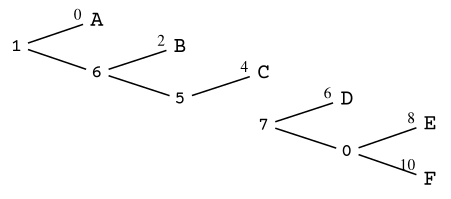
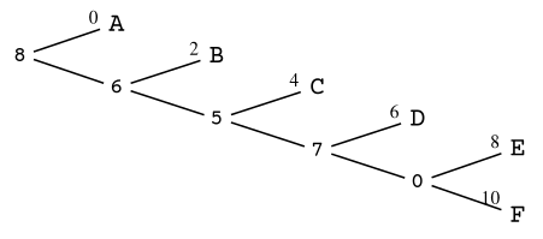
  digraph {
    fontname="Courier Prime"
    rankdir=LR
    node [fixedsize=true fontname="Courier Prime" fontsize=14 shape=plaintext]
    edge [arrowhead=none fontname="Courier Prime" headclip=true labelfontname=Times labelfontsize=10]
-   n1 [fontsize=12 height=.18 label=1 width=.2]
+   n1 [fontsize=12 height=.18 label=8 width=.2]
    n2 [height=.25 label=A width=.25]
    n3 [fontsize=12 height=.18 label=6 width=.2]
    n4 [height=.25 label=B width=.25]
    n5 [fontsize=12 height=.18 label=5 width=.2]
    n6 [height=.25 label=C width=.25]
    n7 [fontsize=12 height=.18 label=7 width=.2]
    n8 [height=.25 label=D width=.25]
    n9 [fontsize=12 height=.18 label=0 width=.2]
    n10 [height=.25 label=E width=.25]
    n11 [height=.25 label=F width=.25]
    n1 -> n2 [headlabel=0]
    n1 -> n3 [headclip="" labelfontname="" labelfontsize=""]
    n3 -> n4 [headlabel=2]
    n3 -> n5 [headclip="" labelfontname="" labelfontsize=""]
    n5 -> n6 [headlabel=4]
+   n5 -> n7 [headclip="" labelfontname="" labelfontsize=""]
    n7 -> n8 [headlabel=6]
    n7 -> n9 [headclip="" labelfontname="" labelfontsize=""]
    n9 -> n10 [headlabel=8]
    n9 -> n11 [headlabel=10]
  }
